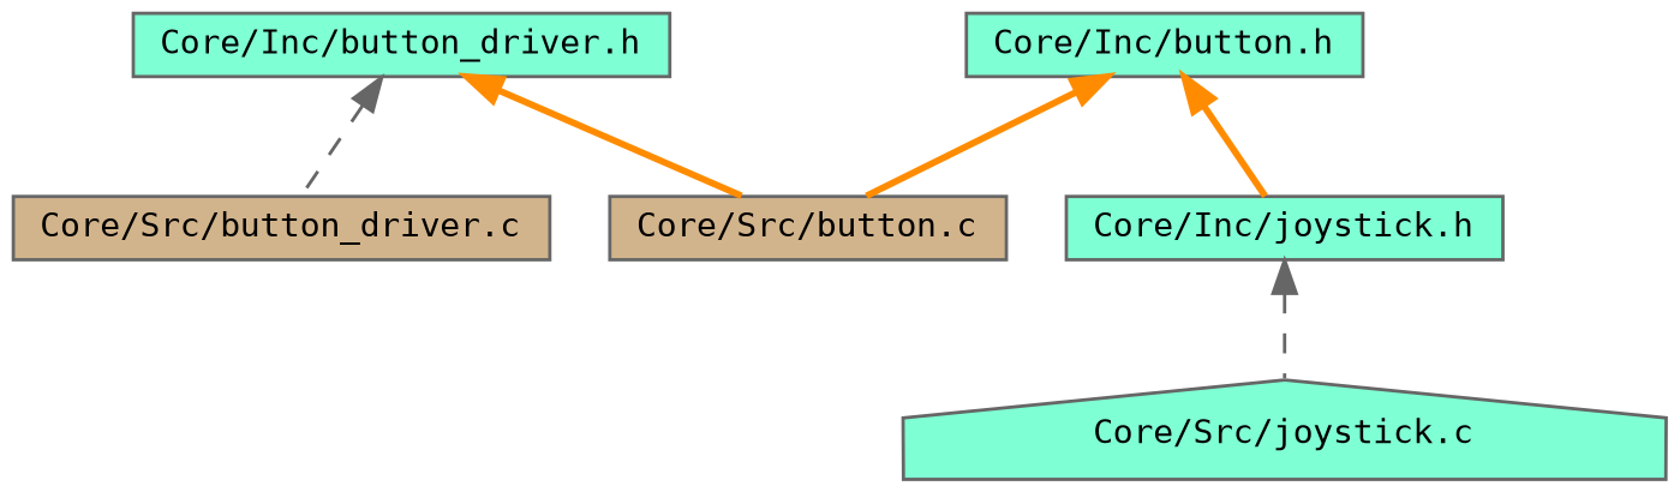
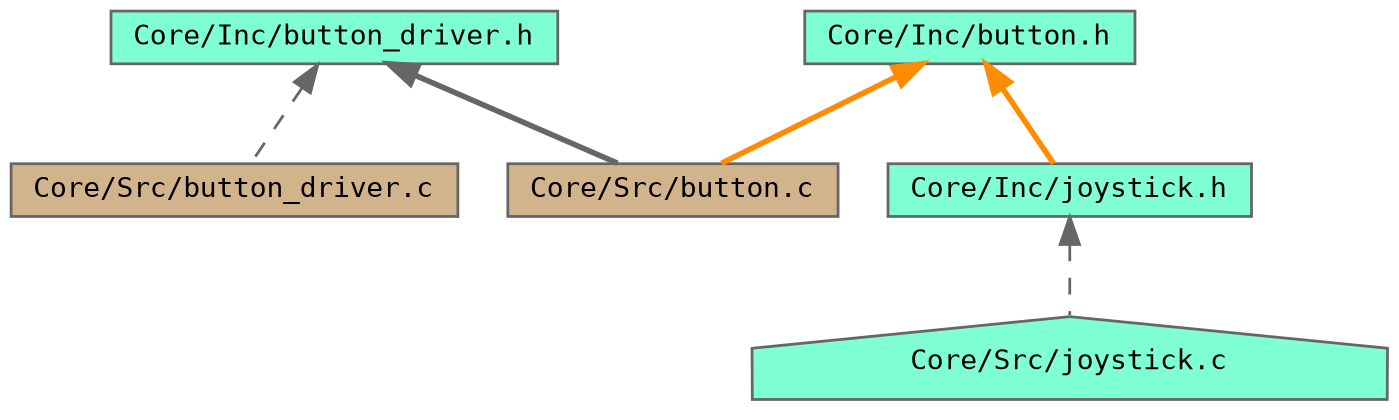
  digraph {
    fontname="DejaVu Sans Mono"
    node [color=grey40 fillcolor=aquamarine fontname="DejaVu Sans Mono" fontsize=10 shape=box style=filled]
    edge [color=darkorange dir=back fontname="DejaVu Sans Mono" fontsize=10 labelfontname=Helvetica labelfontsize=10 style=bold]
    n1 [color=gray40 fontcolor=black height=0.2 label="Core/Inc/button_driver.h" width=0.4]
    n2 [fillcolor=tan height=0.2 label="Core/Src/button.c" width=0.4]
    n3 [fillcolor=tan height=0.2 label="Core/Src/button_driver.c" width=0.4]
    n4 [height=0.2 label="Core/Inc/button.h" width=0.4]
    n5 [height=0.2 label="Core/Inc/joystick.h" width=0.4]
    n6 [height=0.2 label="Core/Src/joystick.c" shape=house width=0.4]
-   n1 -> n2
+   n1 -> n2 [color=gray40]
    n1 -> n3 [color=gray40 style=dashed]
    n4 -> n2
    n4 -> n5
    n5 -> n6 [color=gray40 style=dashed]
  }
